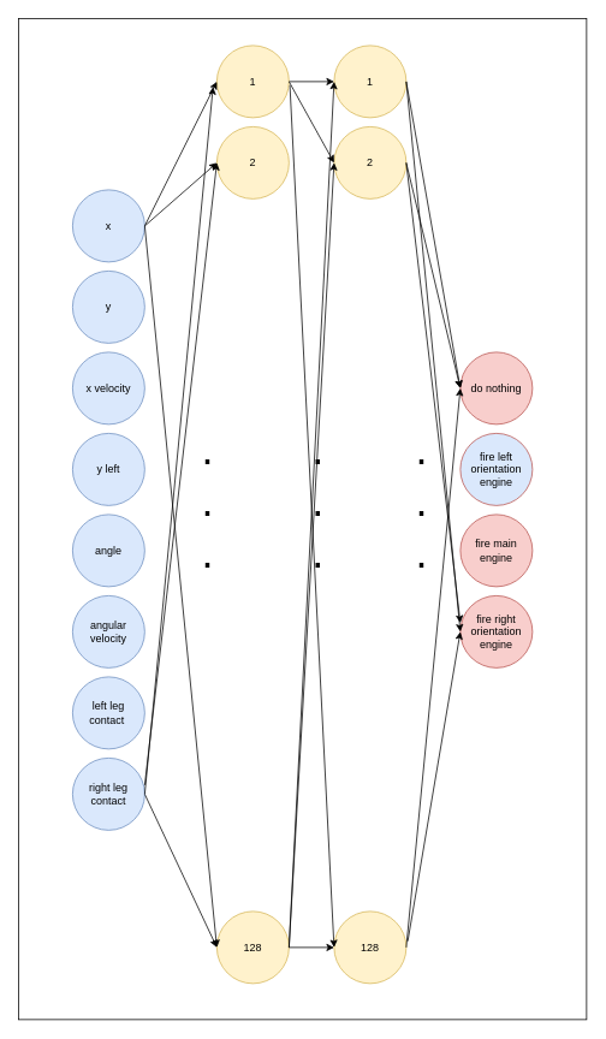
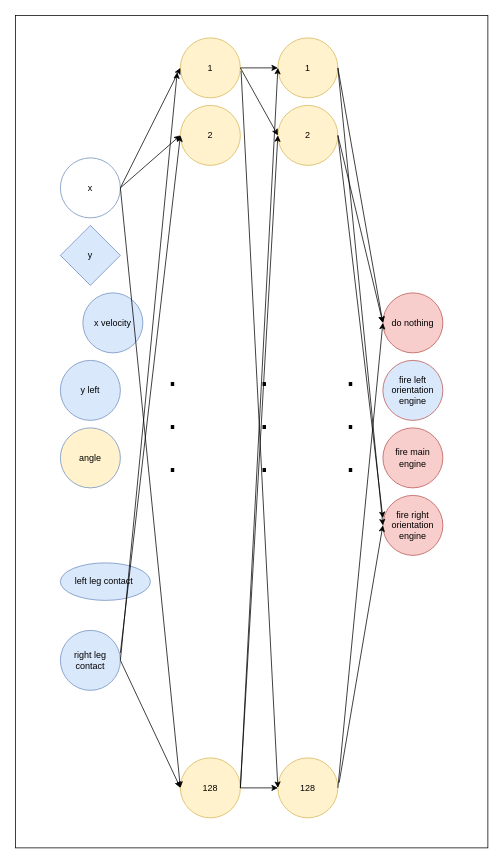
  <mxCell id="0" />
  <mxCell id="1" parent="0" />
  <mxCell id="2" value="" style="rounded=0;whiteSpace=wrap;html=1;fontSize=48;" vertex="1" parent="1"><mxGeometry x="20" y="20" width="630" height="1110" as="geometry" /></mxCell>
- <mxCell id="3" value="x" style="ellipse;whiteSpace=wrap;html=1;aspect=fixed;fillColor=#dae8fc;strokeColor=#6c8ebf;" vertex="1" parent="1"><mxGeometry x="80" y="210" width="80" height="80" as="geometry" /></mxCell>
- <mxCell id="4" value="y" style="ellipse;whiteSpace=wrap;html=1;aspect=fixed;fillColor=#dae8fc;strokeColor=#6c8ebf;" vertex="1" parent="1"><mxGeometry x="80" y="300" width="80" height="80" as="geometry" /></mxCell>
- <mxCell id="5" value="x velocity" style="ellipse;whiteSpace=wrap;html=1;aspect=fixed;fillColor=#dae8fc;strokeColor=#6c8ebf;" vertex="1" parent="1"><mxGeometry x="80" y="390" width="80" height="80" as="geometry" /></mxCell>
+ <mxCell id="3" value="x" style="ellipse;whiteSpace=wrap;html=1;aspect=fixed;fillColor=#ffffff;strokeColor=#6c8ebf;" vertex="1" parent="1"><mxGeometry x="80" y="210" width="80" height="80" as="geometry" /></mxCell>
+ <mxCell id="4" value="y" style="rhombus;whiteSpace=wrap;html=1;aspect=fixed;fillColor=#dae8fc;strokeColor=#6c8ebf;" vertex="1" parent="1"><mxGeometry x="80" y="300" width="80" height="80" as="geometry" /></mxCell>
+ <mxCell id="5" value="x velocity" style="ellipse;whiteSpace=wrap;html=1;aspect=fixed;fillColor=#dae8fc;strokeColor=#6c8ebf;" vertex="1" parent="1"><mxGeometry x="110" y="390" width="80" height="80" as="geometry" /></mxCell>
  <mxCell id="6" value="y left" style="ellipse;whiteSpace=wrap;html=1;aspect=fixed;fillColor=#dae8fc;strokeColor=#6c8ebf;" vertex="1" parent="1"><mxGeometry x="80" y="480" width="80" height="80" as="geometry" /></mxCell>
- <mxCell id="7" value="angle" style="ellipse;whiteSpace=wrap;html=1;aspect=fixed;fillColor=#dae8fc;strokeColor=#6c8ebf;" vertex="1" parent="1"><mxGeometry x="80" y="570" width="80" height="80" as="geometry" /></mxCell>
- <mxCell id="8" value="angular velocity" style="ellipse;whiteSpace=wrap;html=1;aspect=fixed;fillColor=#dae8fc;strokeColor=#6c8ebf;" vertex="1" parent="1"><mxGeometry x="80" y="660" width="80" height="80" as="geometry" /></mxCell>
- <mxCell id="9" value="left leg contact&amp;nbsp;" style="ellipse;whiteSpace=wrap;html=1;aspect=fixed;fillColor=#dae8fc;strokeColor=#6c8ebf;" vertex="1" parent="1"><mxGeometry x="80" y="750" width="80" height="80" as="geometry" /></mxCell>
+ <mxCell id="7" value="angle" style="ellipse;whiteSpace=wrap;html=1;aspect=fixed;fillColor=#fff2cc;strokeColor=#6c8ebf;" vertex="1" parent="1"><mxGeometry x="80" y="570" width="80" height="80" as="geometry" /></mxCell>
+ <mxCell id="9" value="left leg contact&amp;nbsp;" style="ellipse;whiteSpace=wrap;html=1;aspect=fixed;fillColor=#dae8fc;strokeColor=#6c8ebf;" vertex="1" parent="1"><mxGeometry x="80" y="750" width="120" height="50" as="geometry" /></mxCell>
  <mxCell id="10" value="right leg contact" style="ellipse;whiteSpace=wrap;html=1;aspect=fixed;fillColor=#dae8fc;strokeColor=#6c8ebf;" vertex="1" parent="1"><mxGeometry x="80" y="840" width="80" height="80" as="geometry" /></mxCell>
  <mxCell id="11" value="do nothing" style="ellipse;whiteSpace=wrap;html=1;aspect=fixed;fillColor=#f8cecc;strokeColor=#b85450;" vertex="1" parent="1"><mxGeometry x="510" y="390" width="80" height="80" as="geometry" /></mxCell>
  <mxCell id="12" value="fire left orientation engine" style="ellipse;whiteSpace=wrap;html=1;aspect=fixed;fillColor=#dae8fc;strokeColor=#b85450;" vertex="1" parent="1"><mxGeometry x="510" y="480" width="80" height="80" as="geometry" /></mxCell>
  <mxCell id="13" value="fire right orientation engine" style="ellipse;whiteSpace=wrap;html=1;aspect=fixed;fillColor=#f8cecc;strokeColor=#b85450;" vertex="1" parent="1"><mxGeometry x="510" y="660" width="80" height="80" as="geometry" /></mxCell>
  <mxCell id="14" value="fire main engine" style="ellipse;whiteSpace=wrap;html=1;aspect=fixed;fillColor=#f8cecc;strokeColor=#b85450;" vertex="1" parent="1"><mxGeometry x="510" y="570" width="80" height="80" as="geometry" /></mxCell>
  <mxCell id="15" value="1" style="ellipse;whiteSpace=wrap;html=1;aspect=fixed;fillColor=#fff2cc;strokeColor=#d6b656;" vertex="1" parent="1"><mxGeometry x="240" y="50" width="80" height="80" as="geometry" /></mxCell>
  <mxCell id="16" value="2" style="ellipse;whiteSpace=wrap;html=1;aspect=fixed;fillColor=#fff2cc;strokeColor=#d6b656;" vertex="1" parent="1"><mxGeometry x="240" y="140" width="80" height="80" as="geometry" /></mxCell>
  <mxCell id="17" value="128" style="ellipse;whiteSpace=wrap;html=1;aspect=fixed;fillColor=#fff2cc;strokeColor=#d6b656;" vertex="1" parent="1"><mxGeometry x="240" y="1010" width="80" height="80" as="geometry" /></mxCell>
  <mxCell id="18" value="1" style="ellipse;whiteSpace=wrap;html=1;aspect=fixed;fillColor=#fff2cc;strokeColor=#d6b656;" vertex="1" parent="1"><mxGeometry x="370" y="50" width="80" height="80" as="geometry" /></mxCell>
  <mxCell id="19" value="2" style="ellipse;whiteSpace=wrap;html=1;aspect=fixed;fillColor=#fff2cc;strokeColor=#d6b656;" vertex="1" parent="1"><mxGeometry x="370" y="140" width="80" height="80" as="geometry" /></mxCell>
  <mxCell id="20" value="128" style="ellipse;whiteSpace=wrap;html=1;aspect=fixed;fillColor=#fff2cc;strokeColor=#d6b656;" vertex="1" parent="1"><mxGeometry x="370" y="1010" width="80" height="80" as="geometry" /></mxCell>
  <mxCell id="21" value="" style="endArrow=classic;html=1;entryX=0;entryY=0.5;entryDx=0;entryDy=0;exitX=1;exitY=0.5;exitDx=0;exitDy=0;" edge="1" parent="1" source="3" target="15"><mxGeometry width="50" height="50" relative="1" as="geometry"><mxPoint x="-120" y="510" as="sourcePoint" /><mxPoint x="-70" y="460" as="targetPoint" /></mxGeometry></mxCell>
  <mxCell id="22" value="" style="endArrow=classic;html=1;entryX=0;entryY=0.5;entryDx=0;entryDy=0;" edge="1" parent="1" target="16"><mxGeometry width="50" height="50" relative="1" as="geometry"><mxPoint x="160" y="250" as="sourcePoint" /><mxPoint x="250" y="100" as="targetPoint" /></mxGeometry></mxCell>
  <mxCell id="23" value="" style="endArrow=classic;html=1;entryX=0;entryY=0.5;entryDx=0;entryDy=0;exitX=1;exitY=0.5;exitDx=0;exitDy=0;" edge="1" parent="1" source="3" target="17"><mxGeometry width="50" height="50" relative="1" as="geometry"><mxPoint x="180" y="280" as="sourcePoint" /><mxPoint x="250" y="190" as="targetPoint" /></mxGeometry></mxCell>
  <mxCell id="24" value="" style="endArrow=classic;html=1;entryX=0;entryY=0.5;entryDx=0;entryDy=0;exitX=1;exitY=0.5;exitDx=0;exitDy=0;" edge="1" parent="1" target="16"><mxGeometry width="50" height="50" relative="1" as="geometry"><mxPoint x="160" y="870" as="sourcePoint" /><mxPoint x="240" y="1670" as="targetPoint" /></mxGeometry></mxCell>
  <mxCell id="25" value="" style="endArrow=classic;html=1;entryX=0.947;entryY=0.037;entryDx=0;entryDy=0;entryPerimeter=0;exitX=1;exitY=0.5;exitDx=0;exitDy=0;" edge="1" parent="1" source="10" target="21"><mxGeometry width="50" height="50" relative="1" as="geometry"><mxPoint x="200" y="890" as="sourcePoint" /><mxPoint x="240" y="185" as="targetPoint" /></mxGeometry></mxCell>
  <mxCell id="26" value="" style="endArrow=classic;html=1;entryX=0;entryY=0.5;entryDx=0;entryDy=0;exitX=1;exitY=0.5;exitDx=0;exitDy=0;" edge="1" parent="1" source="10" target="17"><mxGeometry width="50" height="50" relative="1" as="geometry"><mxPoint x="180" y="910" as="sourcePoint" /><mxPoint x="250" y="190" as="targetPoint" /></mxGeometry></mxCell>
  <mxCell id="27" value="&lt;font style=&quot;&quot;&gt;&lt;font style=&quot;font-size: 48px;&quot;&gt;. . .&lt;/font&gt;&lt;br&gt;&lt;/font&gt;" style="text;html=1;strokeColor=none;fillColor=none;align=center;verticalAlign=middle;whiteSpace=wrap;rounded=0;" vertex="1" parent="1"><mxGeometry x="220" y="540" width="20" height="30" as="geometry" /></mxCell>
  <mxCell id="28" value="&lt;font style=&quot;&quot;&gt;&lt;font style=&quot;font-size: 48px;&quot;&gt;. . .&lt;/font&gt;&lt;br&gt;&lt;/font&gt;" style="text;html=1;strokeColor=none;fillColor=none;align=center;verticalAlign=middle;whiteSpace=wrap;rounded=0;" vertex="1" parent="1"><mxGeometry x="345" y="540" width="15" height="30" as="geometry" /></mxCell>
  <mxCell id="29" value="" style="endArrow=classic;html=1;fontSize=48;entryX=0;entryY=0.5;entryDx=0;entryDy=0;exitX=1;exitY=0.5;exitDx=0;exitDy=0;" edge="1" parent="1" source="18" target="11"><mxGeometry width="50" height="50" relative="1" as="geometry"><mxPoint x="200" y="620" as="sourcePoint" /><mxPoint x="250" y="570" as="targetPoint" /></mxGeometry></mxCell>
  <mxCell id="30" value="" style="endArrow=classic;html=1;fontSize=48;entryX=0;entryY=0.5;entryDx=0;entryDy=0;exitX=1;exitY=0.5;exitDx=0;exitDy=0;" edge="1" parent="1" source="18" target="13"><mxGeometry width="50" height="50" relative="1" as="geometry"><mxPoint x="490" y="80" as="sourcePoint" /><mxPoint x="520" y="620" as="targetPoint" /></mxGeometry></mxCell>
  <mxCell id="31" value="" style="endArrow=classic;html=1;fontSize=48;entryX=1;entryY=1;entryDx=0;entryDy=0;exitX=1;exitY=0.5;exitDx=0;exitDy=0;entryPerimeter=0;" edge="1" parent="1" source="19" target="29"><mxGeometry width="50" height="50" relative="1" as="geometry"><mxPoint x="480" y="70" as="sourcePoint" /><mxPoint x="540" y="410" as="targetPoint" /></mxGeometry></mxCell>
  <mxCell id="32" value="" style="endArrow=classic;html=1;fontSize=48;entryX=0;entryY=0.5;entryDx=0;entryDy=0;exitX=1;exitY=0.5;exitDx=0;exitDy=0;" edge="1" parent="1" source="20" target="11"><mxGeometry width="50" height="50" relative="1" as="geometry"><mxPoint x="460" y="190" as="sourcePoint" /><mxPoint x="520" y="440" as="targetPoint" /></mxGeometry></mxCell>
  <mxCell id="33" value="" style="endArrow=classic;html=1;fontSize=48;entryX=0;entryY=0.5;entryDx=0;entryDy=0;exitX=0.028;exitY=0.989;exitDx=0;exitDy=0;exitPerimeter=0;" edge="1" parent="1" source="32" target="13"><mxGeometry width="50" height="50" relative="1" as="geometry"><mxPoint x="460" y="1060" as="sourcePoint" /><mxPoint x="520" y="440" as="targetPoint" /></mxGeometry></mxCell>
  <mxCell id="34" value="" style="endArrow=classic;html=1;fontSize=48;entryX=1;entryY=0.984;entryDx=0;entryDy=0;exitX=1;exitY=0.5;exitDx=0;exitDy=0;entryPerimeter=0;" edge="1" parent="1" source="19" target="30"><mxGeometry width="50" height="50" relative="1" as="geometry"><mxPoint x="461.68" y="1053.18" as="sourcePoint" /><mxPoint x="520" y="710" as="targetPoint" /></mxGeometry></mxCell>
  <mxCell id="35" value="&lt;font style=&quot;&quot;&gt;&lt;font style=&quot;font-size: 48px;&quot;&gt;. . .&lt;/font&gt;&lt;br&gt;&lt;/font&gt;" style="text;html=1;strokeColor=none;fillColor=none;align=center;verticalAlign=middle;whiteSpace=wrap;rounded=0;" vertex="1" parent="1"><mxGeometry x="460" y="540" width="15" height="30" as="geometry" /></mxCell>
  <mxCell id="36" value="" style="endArrow=classic;html=1;fontSize=48;exitX=1;exitY=0.5;exitDx=0;exitDy=0;entryX=0;entryY=0.5;entryDx=0;entryDy=0;" edge="1" parent="1" source="17" target="20"><mxGeometry width="50" height="50" relative="1" as="geometry"><mxPoint x="330" y="1010" as="sourcePoint" /><mxPoint x="240" y="530" as="targetPoint" /></mxGeometry></mxCell>
  <mxCell id="37" value="" style="endArrow=classic;html=1;fontSize=48;exitX=1;exitY=0.5;exitDx=0;exitDy=0;entryX=0;entryY=0.5;entryDx=0;entryDy=0;" edge="1" parent="1" source="17" target="19"><mxGeometry width="50" height="50" relative="1" as="geometry"><mxPoint x="330" y="1060" as="sourcePoint" /><mxPoint x="380" y="1060" as="targetPoint" /></mxGeometry></mxCell>
  <mxCell id="38" value="" style="endArrow=classic;html=1;fontSize=48;exitX=1;exitY=0.5;exitDx=0;exitDy=0;entryX=0;entryY=0.5;entryDx=0;entryDy=0;" edge="1" parent="1" source="17" target="18"><mxGeometry width="50" height="50" relative="1" as="geometry"><mxPoint x="330" y="1060" as="sourcePoint" /><mxPoint x="380" y="190" as="targetPoint" /></mxGeometry></mxCell>
  <mxCell id="39" value="" style="endArrow=classic;html=1;fontSize=48;exitX=1;exitY=0.5;exitDx=0;exitDy=0;entryX=0;entryY=0.5;entryDx=0;entryDy=0;" edge="1" parent="1" source="15" target="18"><mxGeometry width="50" height="50" relative="1" as="geometry"><mxPoint x="330" y="1060" as="sourcePoint" /><mxPoint x="350" y="120" as="targetPoint" /></mxGeometry></mxCell>
  <mxCell id="40" value="" style="endArrow=classic;html=1;fontSize=48;exitX=1;exitY=0.5;exitDx=0;exitDy=0;entryX=0;entryY=0.5;entryDx=0;entryDy=0;" edge="1" parent="1" source="15" target="19"><mxGeometry width="50" height="50" relative="1" as="geometry"><mxPoint x="330" y="100" as="sourcePoint" /><mxPoint x="380" y="100" as="targetPoint" /></mxGeometry></mxCell>
  <mxCell id="41" value="" style="endArrow=classic;html=1;fontSize=48;entryX=0;entryY=0.5;entryDx=0;entryDy=0;exitX=0.019;exitY=0.044;exitDx=0;exitDy=0;exitPerimeter=0;" edge="1" parent="1" source="40" target="20"><mxGeometry width="50" height="50" relative="1" as="geometry"><mxPoint x="330" y="100" as="sourcePoint" /><mxPoint x="380" y="190" as="targetPoint" /></mxGeometry></mxCell>
